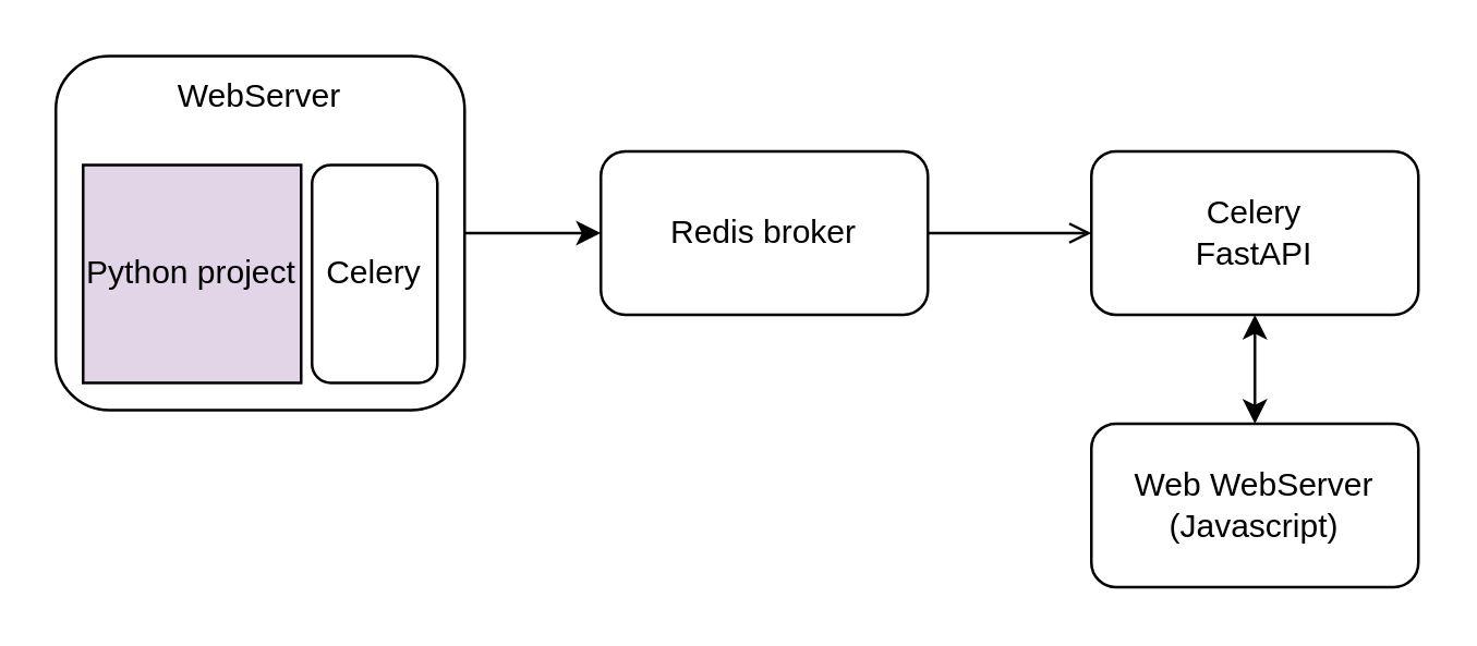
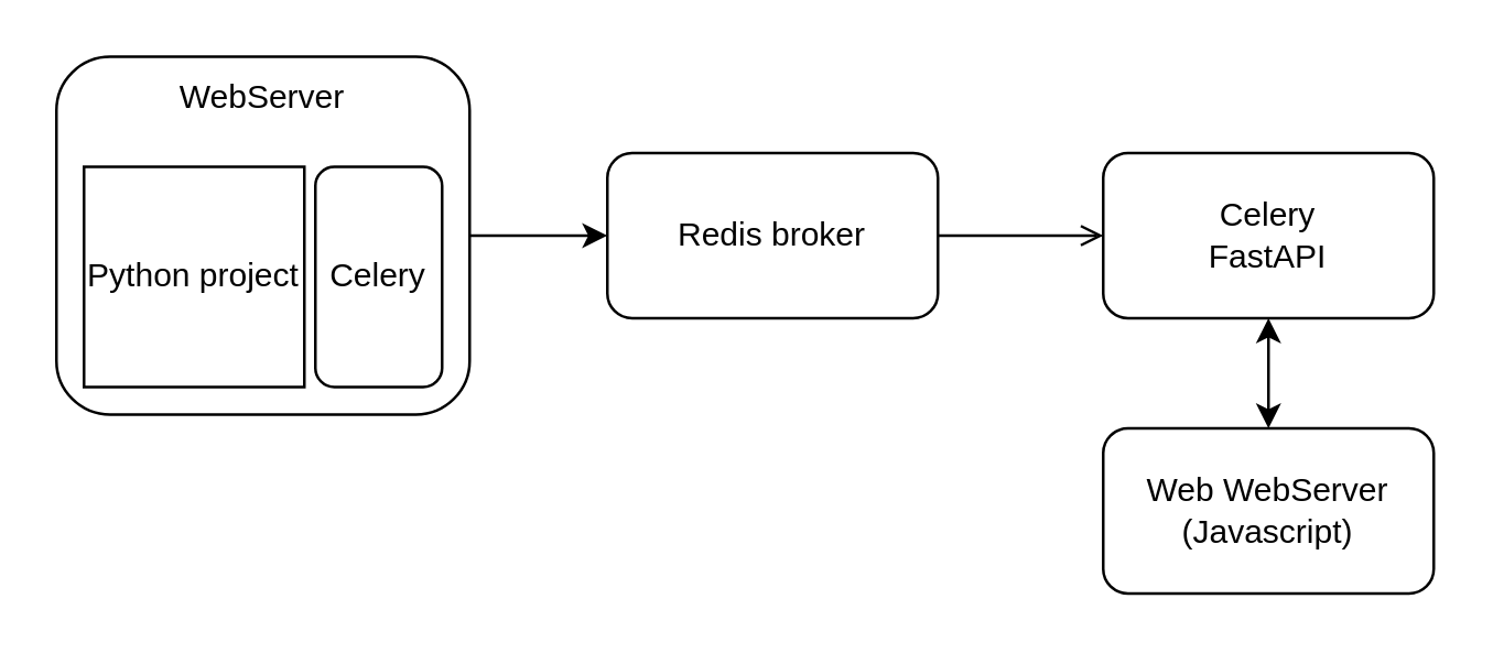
  <mxCell id="0" />
  <mxCell id="1" parent="0" />
  <mxCell id="2" style="edgeStyle=orthogonalEdgeStyle;rounded=0;orthogonalLoop=1;jettySize=auto;html=1;exitX=0.5;exitY=1;exitDx=0;exitDy=0;startArrow=classic;startFill=1;" edge="1" parent="1" source="3" target="6"><mxGeometry relative="1" as="geometry" /></mxCell>
  <mxCell id="3" value="Celery&lt;br&gt;FastAPI" style="rounded=1;whiteSpace=wrap;html=1;" vertex="1" parent="1"><mxGeometry x="400" y="55" width="120" height="60" as="geometry" /></mxCell>
  <mxCell id="4" style="edgeStyle=orthogonalEdgeStyle;rounded=0;orthogonalLoop=1;jettySize=auto;html=1;exitX=1;exitY=0.5;exitDx=0;exitDy=0;entryX=0;entryY=0.5;entryDx=0;entryDy=0;endArrow=open;" edge="1" parent="1" source="5" target="3"><mxGeometry relative="1" as="geometry" /></mxCell>
  <mxCell id="5" value="Redis broker" style="rounded=1;whiteSpace=wrap;html=1;" vertex="1" parent="1"><mxGeometry x="220" y="55" width="120" height="60" as="geometry" /></mxCell>
  <mxCell id="6" value="Web WebServer (Javascript)" style="rounded=1;whiteSpace=wrap;html=1;" vertex="1" parent="1"><mxGeometry x="400" y="155" width="120" height="60" as="geometry" /></mxCell>
  <mxCell id="7" value="" style="group" vertex="1" connectable="0" parent="1"><mxGeometry x="20" y="20" width="150" height="130" as="geometry" /></mxCell>
  <mxCell id="8" value="" style="rounded=1;whiteSpace=wrap;html=1;" vertex="1" parent="7"><mxGeometry width="150" height="130" as="geometry" /></mxCell>
- <mxCell id="9" value="Python project" style="whiteSpace=wrap;html=1;aspect=fixed;fillColor=#e1d5e7;" vertex="1" parent="7"><mxGeometry x="10" y="40" width="80" height="80" as="geometry" /></mxCell>
+ <mxCell id="9" value="Python project" style="whiteSpace=wrap;html=1;aspect=fixed;" vertex="1" parent="7"><mxGeometry x="10" y="40" width="80" height="80" as="geometry" /></mxCell>
  <mxCell id="10" value="Celery" style="rounded=1;whiteSpace=wrap;html=1;" vertex="1" parent="7"><mxGeometry x="94" y="40" width="46" height="80" as="geometry" /></mxCell>
  <mxCell id="11" value="WebServer" style="text;html=1;align=center;verticalAlign=middle;whiteSpace=wrap;rounded=0;" vertex="1" parent="7"><mxGeometry x="45" width="60" height="30" as="geometry" /></mxCell>
  <mxCell id="12" style="edgeStyle=orthogonalEdgeStyle;rounded=0;orthogonalLoop=1;jettySize=auto;html=1;exitX=1;exitY=0.5;exitDx=0;exitDy=0;" edge="1" parent="1" source="8" target="5"><mxGeometry relative="1" as="geometry" /></mxCell>
